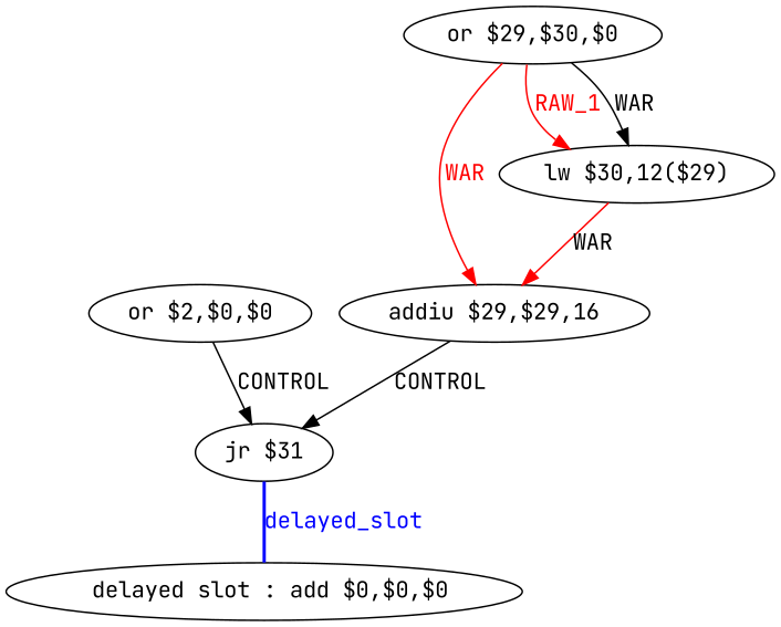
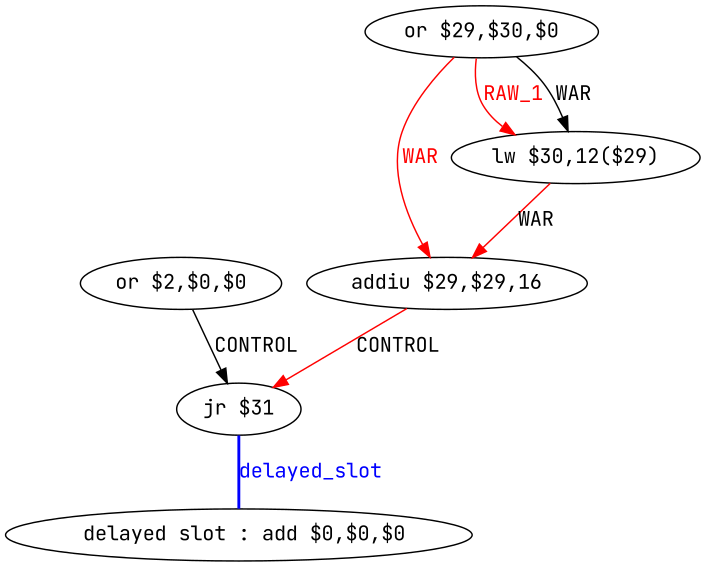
  digraph {
    fontname="JetBrains Mono"
    node [fontname="JetBrains Mono" shape=ellipse]
    edge [fontname="JetBrains Mono"]
    n1 [label=" delayed slot : add $0,$0,$0"]
    n2 [label="jr $31"]
    n3 [label="or $2,$0,$0"]
    n4 [label="or $29,$30,$0"]
    n5 [label="addiu $29,$29,16"]
    n6 [label="lw $30,12($29)"]
    n2 -> n1 [color=blue dir=none fontcolor=blue label=delayed_slot style=bold]
    n3 -> n2 [label=CONTROL]
    n4 -> n5 [color=red fontcolor=red label=WAR]
    n4 -> n6 [color=red fontcolor=red label=RAW_1]
    n4 -> n6 [label=WAR]
-   n5 -> n2 [label=CONTROL]
+   n5 -> n2 [label=CONTROL color=red]
    n6 -> n5 [color=red label=WAR]
  }
